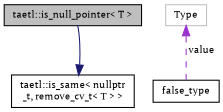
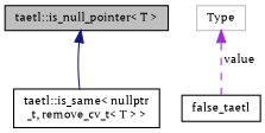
  digraph {
    fontname="PT Serif"
    node [color=black fillcolor=white fontname="PT Serif" fontsize=10 shape=record style=filled]
    edge [dir=back fontname="PT Serif" fontsize=10 labelfontname=Helvetica labelfontsize=10]
    n1 [fillcolor=grey75 fontcolor=black height=0.2 label="taetl::is_null_pointer\< T \>" width=0.4]
    n2 [height=0.2 label="taetl::is_same\< nullptr\l_t, remove_cv_t\< T \> \>" width=0.4]
-   n3 [height=0.2 label=false_type width=0.4]
+   n3 [height=0.2 label=false_taetl width=0.4]
    n4 [color=grey75 height=0.2 label=Type width=0.4]
-   n2 -> n1 [color=midnightblue style=solid]
+   n1 -> n2 [color=midnightblue style=solid]
    n4 -> n3 [color=darkorchid3 label=" value" style=dashed]
  }
